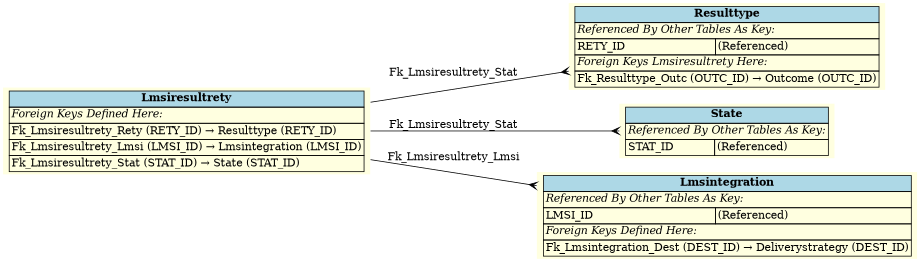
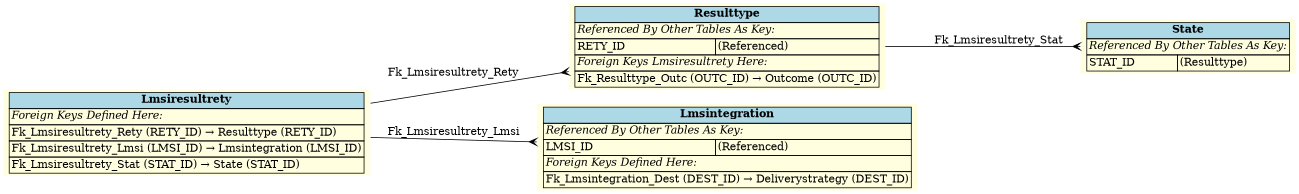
  digraph {
    rankdir=LR
    node [fillcolor=lightyellow shape=plaintext style=filled]
    edge [arrowhead=crow arrowtail=none dir=both labelfontsize=10]
    n1 [label=<     <TABLE BORDER="0" CELLBORDER="1" CELLSPACING="0" BGCOLOR="lightyellow">       <TR><TD COLSPAN="2" BGCOLOR="lightblue"><B>Resulttype</B></TD></TR>       <TR><TD COLSPAN="2" ALIGN="LEFT"><I>Referenced By Other Tables As Key:</I></TD></TR>       <TR><TD ALIGN="LEFT">RETY_ID</TD><TD ALIGN="LEFT">(Referenced)</TD></TR>       <TR><TD COLSPAN="2" ALIGN="LEFT"><I>Foreign Keys Lmsiresultrety Here:</I></TD></TR>       <TR><TD ALIGN="LEFT" COLSPAN="2">Fk_Resulttype_Outc (OUTC_ID) &rarr; Outcome (OUTC_ID)</TD></TR>     </TABLE>     >]
-   n2 [label=<     <TABLE BORDER="0" CELLBORDER="1" CELLSPACING="0" BGCOLOR="lightyellow">       <TR><TD COLSPAN="2" BGCOLOR="lightblue"><B>State</B></TD></TR>       <TR><TD COLSPAN="2" ALIGN="LEFT"><I>Referenced By Other Tables As Key:</I></TD></TR>       <TR><TD ALIGN="LEFT">STAT_ID</TD><TD ALIGN="LEFT">(Referenced)</TD></TR>     </TABLE>     >]
+   n2 [label=<     <TABLE BORDER="0" CELLBORDER="1" CELLSPACING="0" BGCOLOR="lightyellow">       <TR><TD COLSPAN="2" BGCOLOR="lightblue"><B>State</B></TD></TR>       <TR><TD COLSPAN="2" ALIGN="LEFT"><I>Referenced By Other Tables As Key:</I></TD></TR>       <TR><TD ALIGN="LEFT">STAT_ID</TD><TD ALIGN="LEFT">(Resulttype)</TD></TR>     </TABLE>     >]
    n3 [label=<     <TABLE BORDER="0" CELLBORDER="1" CELLSPACING="0" BGCOLOR="lightyellow">       <TR><TD COLSPAN="2" BGCOLOR="lightblue"><B>Lmsiresultrety</B></TD></TR>       <TR><TD COLSPAN="2" ALIGN="LEFT"><I>Foreign Keys Defined Here:</I></TD></TR>       <TR><TD ALIGN="LEFT" COLSPAN="2">Fk_Lmsiresultrety_Rety (RETY_ID) &rarr; Resulttype (RETY_ID)</TD></TR>       <TR><TD ALIGN="LEFT" COLSPAN="2">Fk_Lmsiresultrety_Lmsi (LMSI_ID) &rarr; Lmsintegration (LMSI_ID)</TD></TR>       <TR><TD ALIGN="LEFT" COLSPAN="2">Fk_Lmsiresultrety_Stat (STAT_ID) &rarr; State (STAT_ID)</TD></TR>     </TABLE>     >]
    n4 [label=<     <TABLE BORDER="0" CELLBORDER="1" CELLSPACING="0" BGCOLOR="lightyellow">       <TR><TD COLSPAN="2" BGCOLOR="lightblue"><B>Lmsintegration</B></TD></TR>       <TR><TD COLSPAN="2" ALIGN="LEFT"><I>Referenced By Other Tables As Key:</I></TD></TR>       <TR><TD ALIGN="LEFT">LMSI_ID</TD><TD ALIGN="LEFT">(Referenced)</TD></TR>       <TR><TD COLSPAN="2" ALIGN="LEFT"><I>Foreign Keys Defined Here:</I></TD></TR>       <TR><TD ALIGN="LEFT" COLSPAN="2">Fk_Lmsintegration_Dest (DEST_ID) &rarr; Deliverystrategy (DEST_ID)</TD></TR>     </TABLE>     >]
-   n3 -> n1 [label=" Fk_Lmsiresultrety_Stat "]
-   n3 -> n2 [label=" Fk_Lmsiresultrety_Stat "]
+   n3 -> n1 [label=" Fk_Lmsiresultrety_Rety "]
+   n1 -> n2 [label=" Fk_Lmsiresultrety_Stat "]
    n3 -> n4 [label=" Fk_Lmsiresultrety_Lmsi "]
  }
